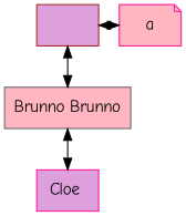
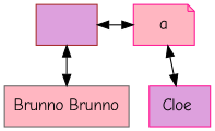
  digraph {
    fontname="Comic Neue"
    rankdir=UD
    node [color=deeppink fillcolor=plum fontname="Comic Neue" group=0 shape=box style=filled]
    edge [dir=both fontname="Comic Neue"]
    n1 [color=brown label="\n"]
    n2 [fillcolor=lightpink group=1 label=a shape=note]
    n3 [color=gray40 fillcolor=lightpink label="Brunno Brunno"]
    n4 [label="Cloe "]
    subgraph sub_1 {
      rank=same
      n1
      n2
    }
    subgraph sub_2 {
      rank=same
      n3
    }
    subgraph sub_3 {
      rank=same
      n4
    }
    n1 -> n2
    n1 -> n3
-   n3 -> n4
+   n2 -> n4
  }
